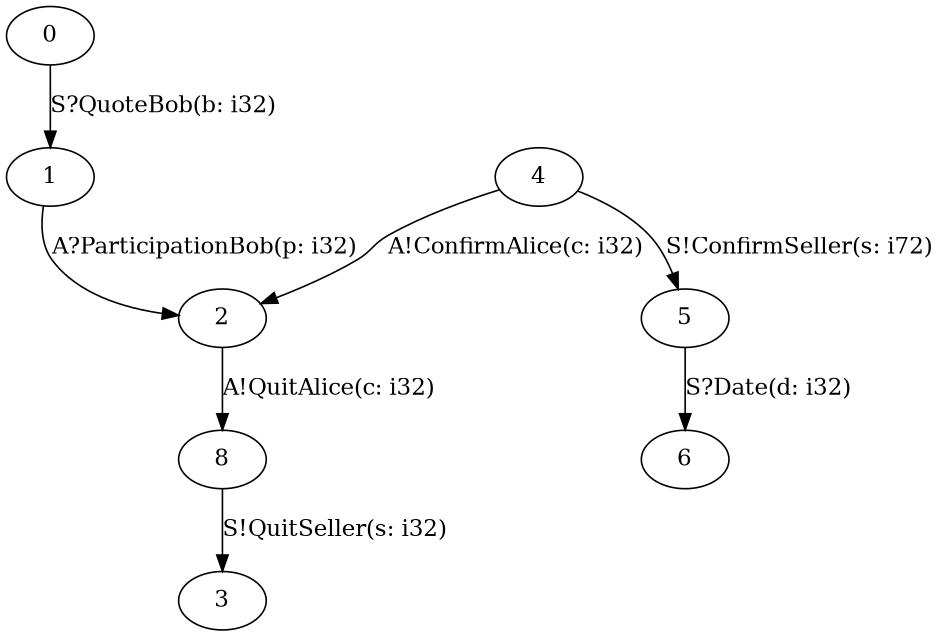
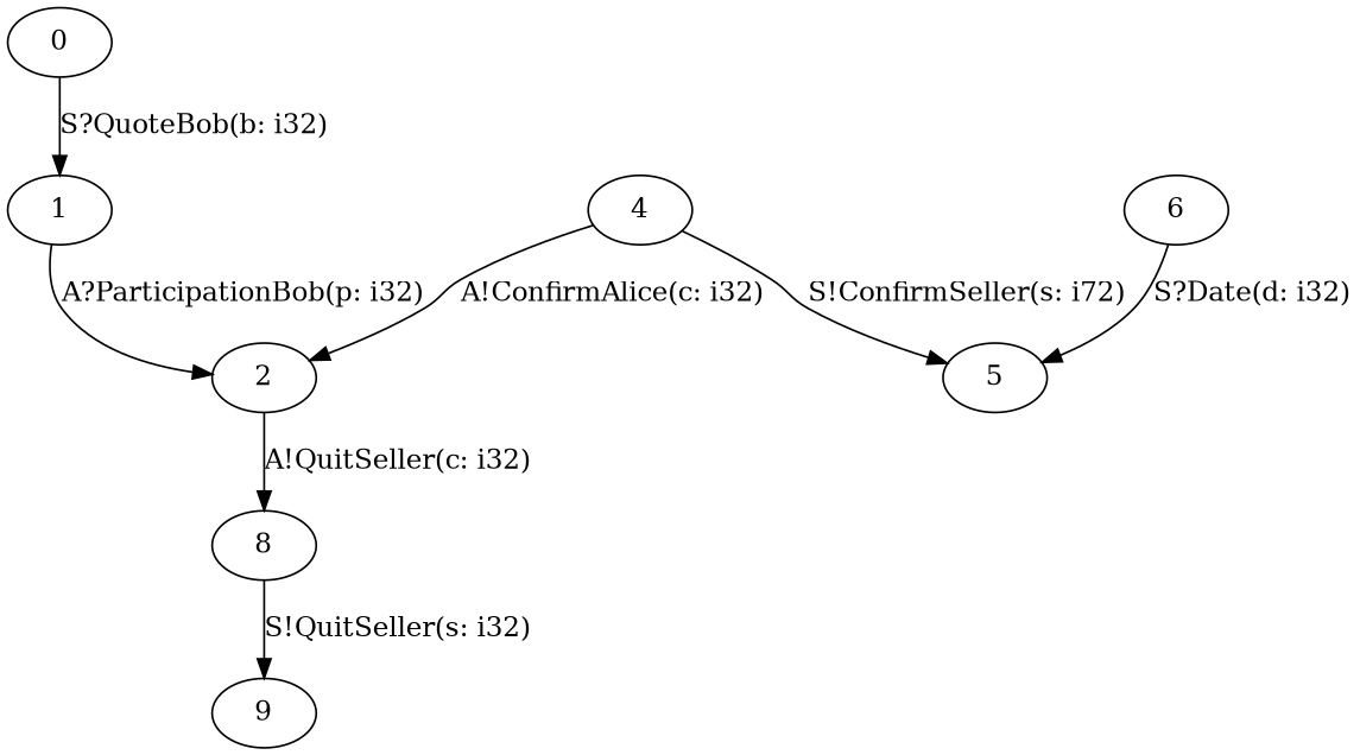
  digraph {
    0
    1
    2
    8
    4
    5
-   9 [label=3]
+   9
    6
    0 -> 1 [label="S?QuoteBob(b: i32)"]
    1 -> 2 [label="A?ParticipationBob(p: i32)"]
-   2 -> 8 [label="A!QuitAlice(c: i32)"]
+   2 -> 8 [label="A!QuitSeller(c: i32)"]
    8 -> 9 [label="S!QuitSeller(s: i32)"]
    4 -> 2 [label="A!ConfirmAlice(c: i32)"]
    4 -> 5 [label="S!ConfirmSeller(s: i72)"]
-   5 -> 6 [label="S?Date(d: i32)"]
+   6 -> 5 [label="S?Date(d: i32)"]
  }
